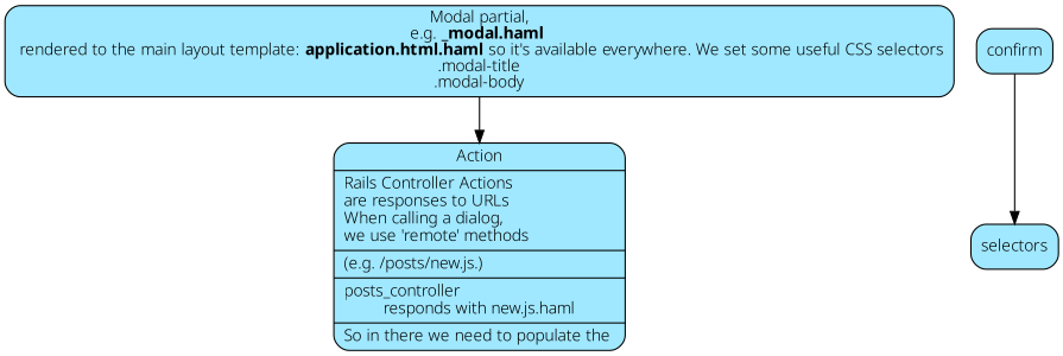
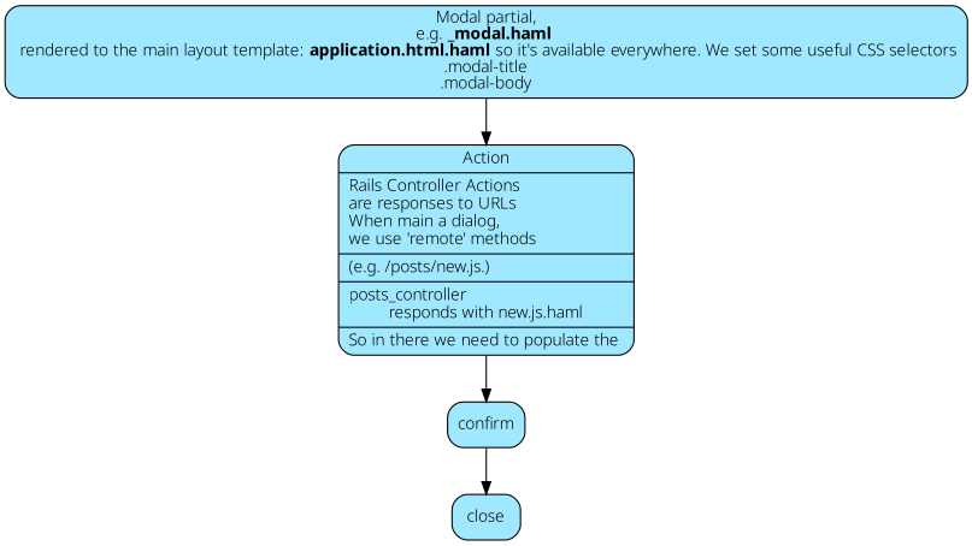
  digraph {
    node [fillcolor="#a0e8FF" fontcolor=black fontname="Helvetica Neue Light" fontsize=13 shape=record style="rounded,filled"]
    n1 [label=< Modal partial,<br/>e.g. <b>_modal.haml</b> <br/> rendered to the main layout template: <b>application.html.haml</b> so it's available everywhere. We set some useful CSS selectors<br/>.modal-title<br/>.modal-body >]
-   n2 [label="{Action| Rails Controller Actions\lare responses to URLs\lWhen calling a dialog,\lwe use 'remote' methods\l|(e.g. /posts/new.js.)\l|posts_controller\lresponds with new.js.haml\n|So in there we need to populate the \l}"]
+   n2 [label="{Action| Rails Controller Actions\lare responses to URLs\lWhen main a dialog,\lwe use 'remote' methods\l|(e.g. /posts/new.js.)\l|posts_controller\lresponds with new.js.haml\n|So in there we need to populate the \l}"]
    confirm
-   close [label=selectors]
+   close
    n1 -> n2
+   n2 -> confirm
    confirm -> close
  }
